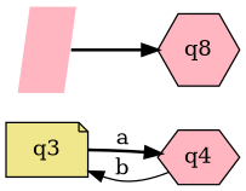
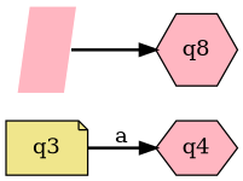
  digraph {
    rankdir=LR
    node [fillcolor=lightpink margin=0.1 shape=hexagon style=filled]
    edge [style=bold]
    q3 [fillcolor=khaki shape=note]
    q4 [margin=0]
    " " [color=white shape=parallelogram width=0]
    n4 [label=q8]
    q3 -> q4 [label=a]
-   q4 -> q3 [label=b style=solid]
    " " -> n4
  }
